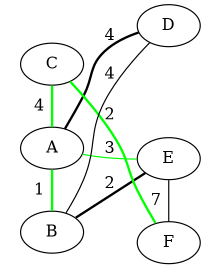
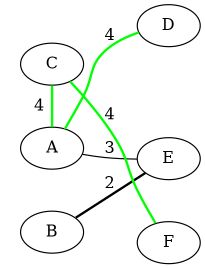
  graph {
    rankdir=LR
    edge [style=bold]
    A
    B
    C
    D
    E
    F
    subgraph sub_1 {
      rank=same
      A
      B
      C
    }
    subgraph sub_2 {
      rank=same
      D
      E
      F
    }
-   A -- B [color=green label=1]
-   A -- D [color=black label=4]
-   A -- E [label=3 color=green style=""]
+   A -- D [color=green label=4]
+   A -- E [label=3 style=""]
    B -- C [style=invis]
    B -- E [color=black label=2]
    C -- A [color=green label=4]
-   C -- F [color=green label=2]
-   D -- B [constraint=false label=4 style=""]
-   E -- F [label=7 style=""]
+   C -- F [color=green label=4]
  }
